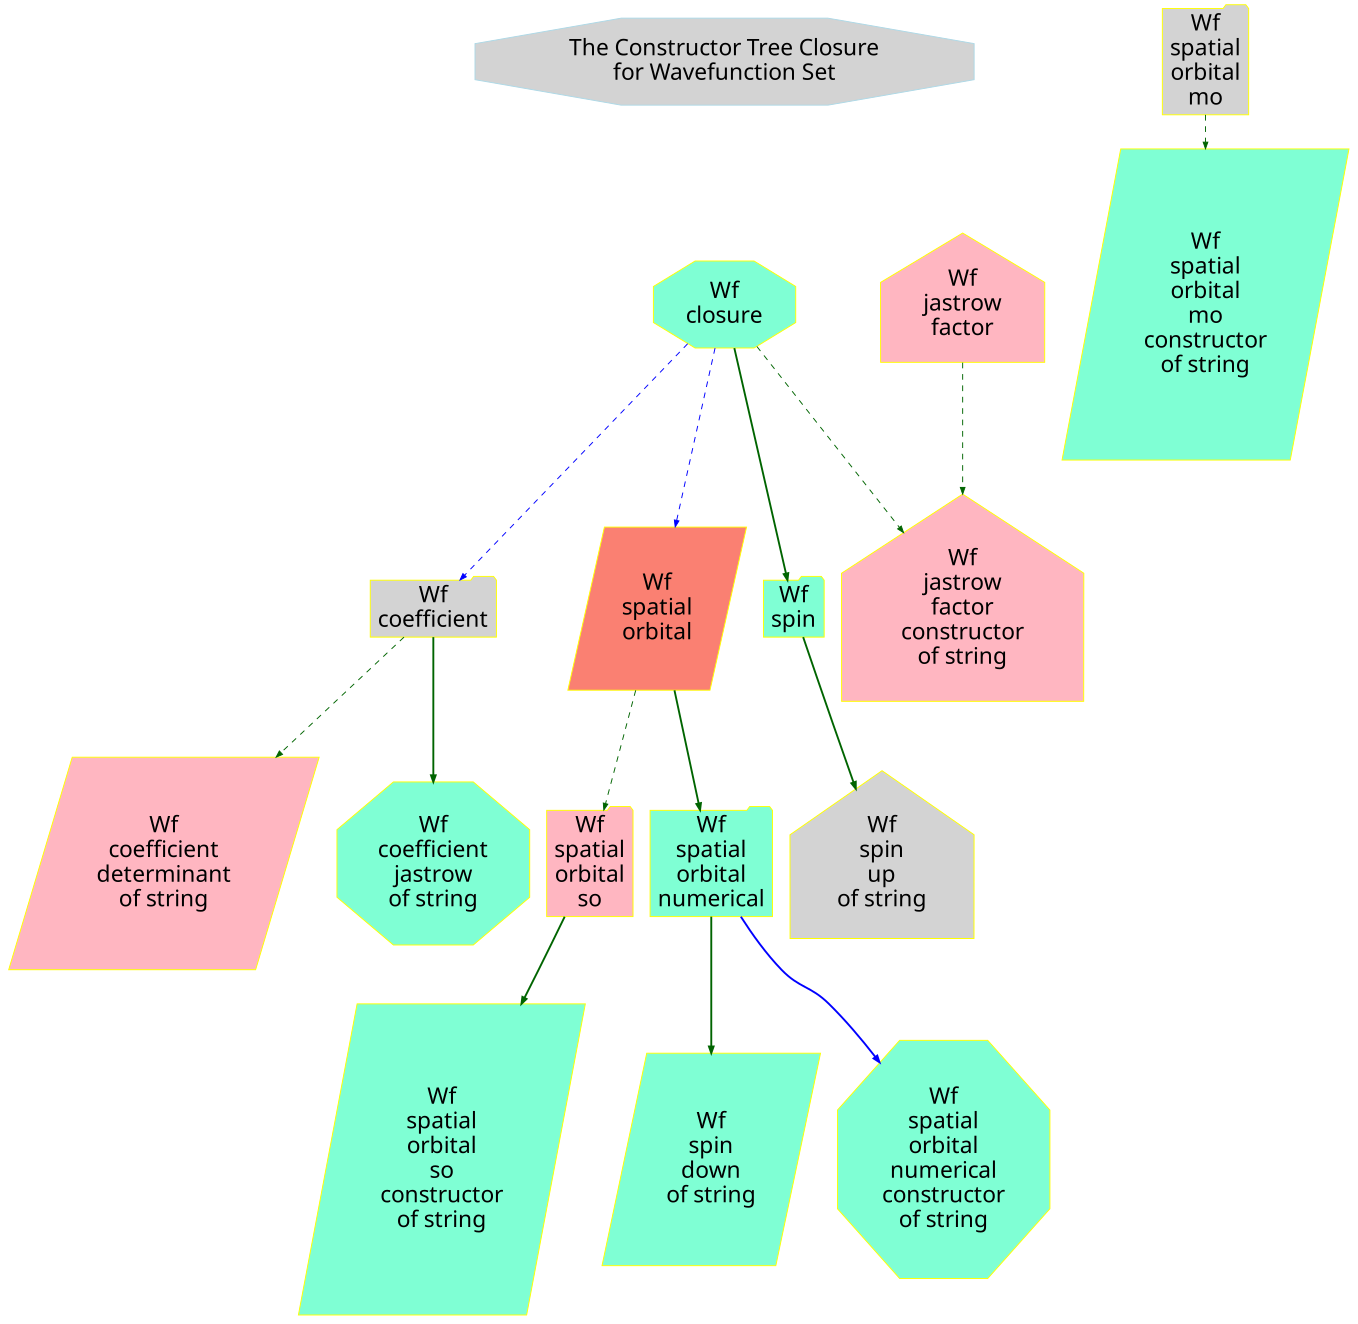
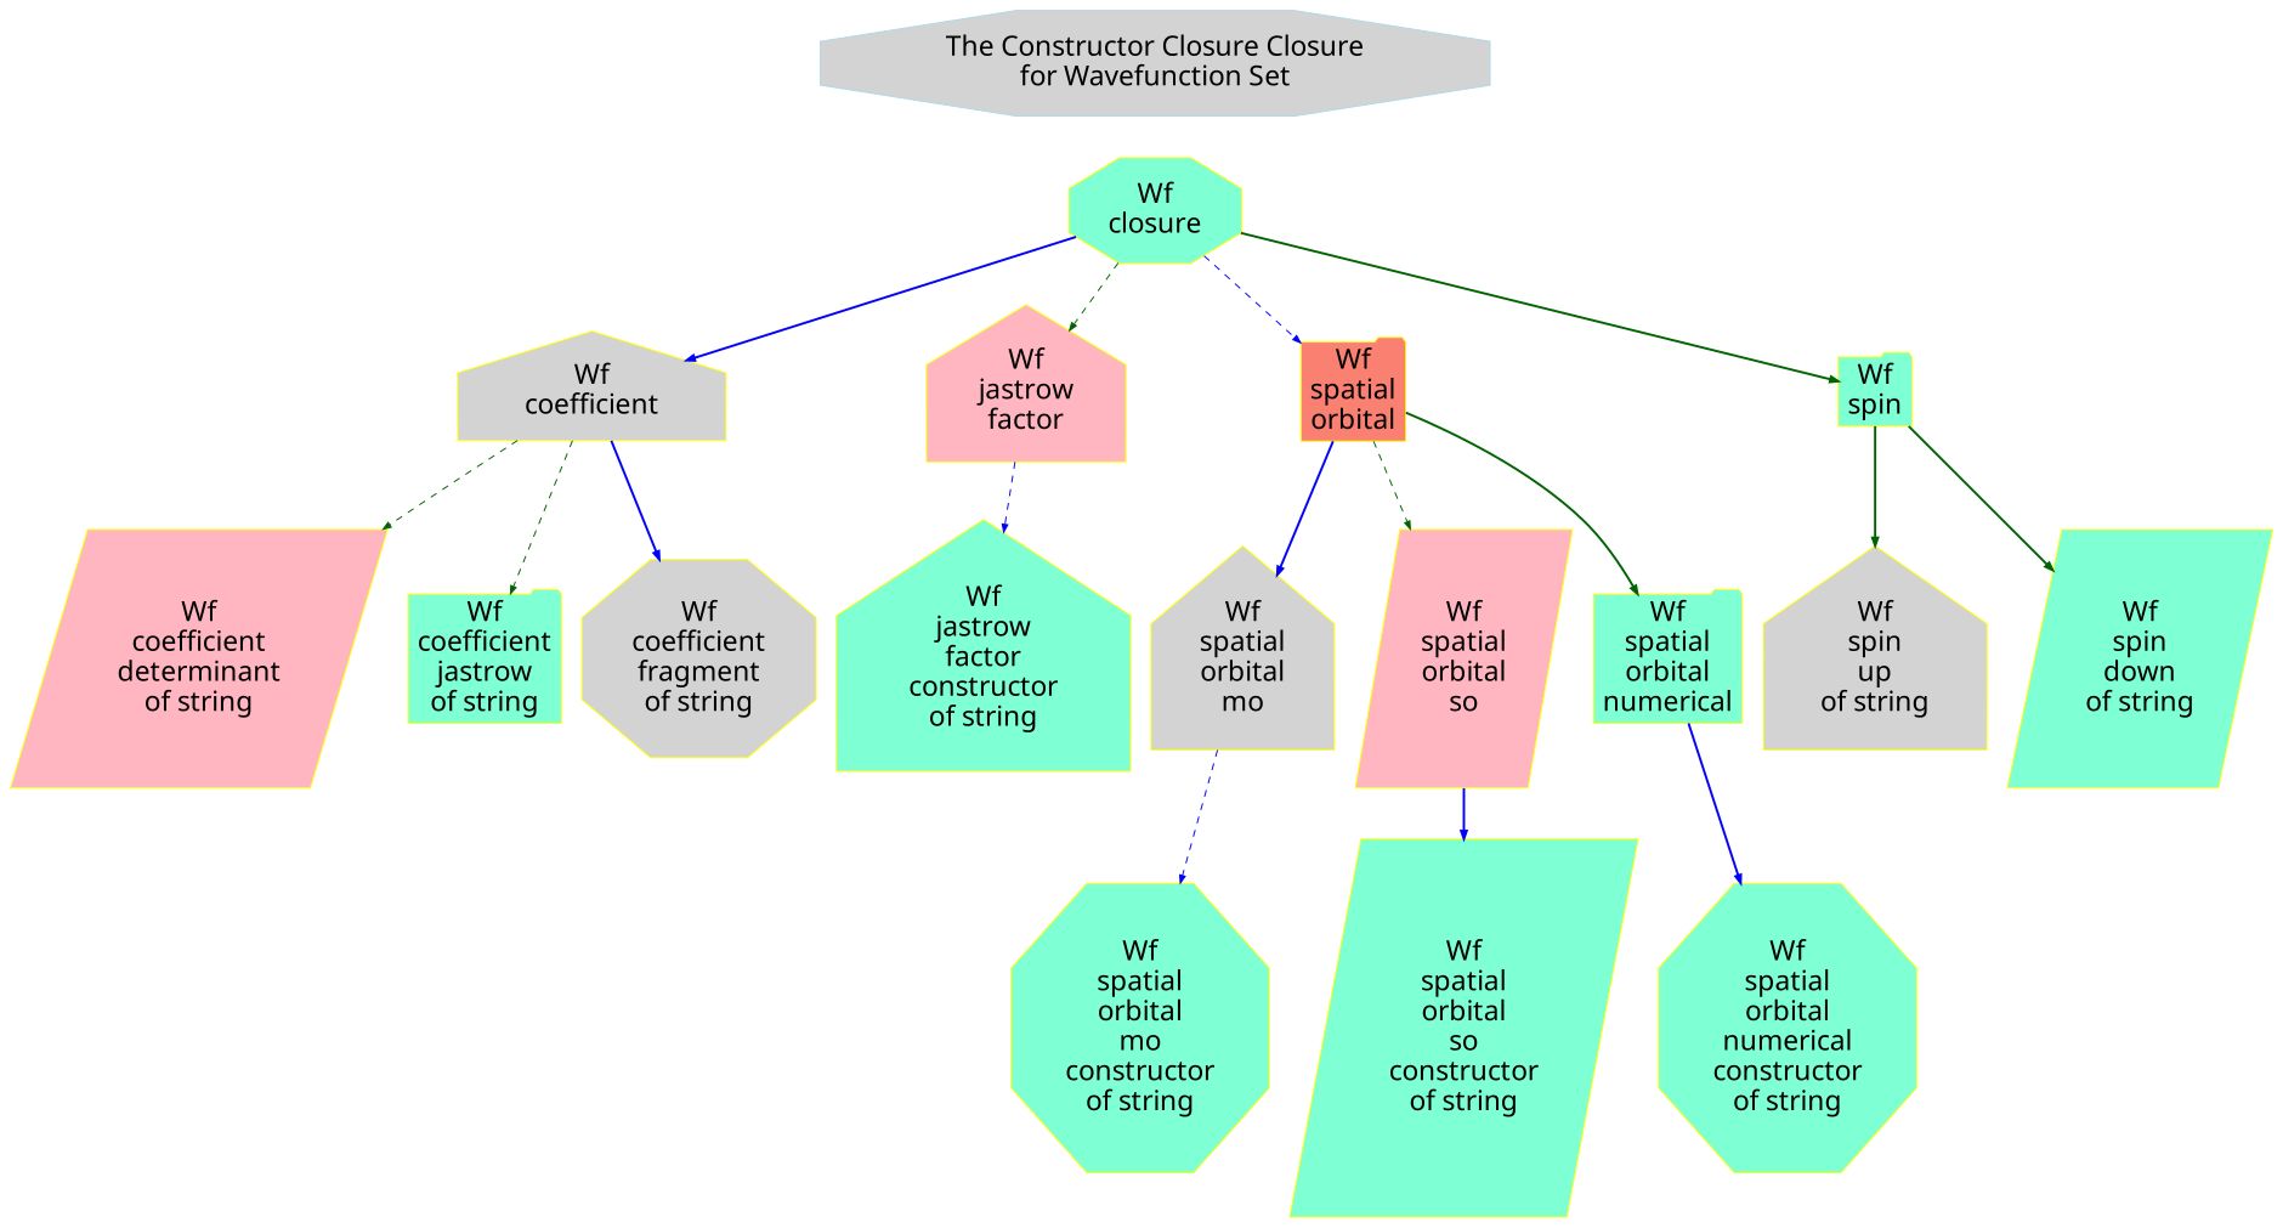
  digraph {
    fontname="Noto Sans"
    node [color=yellow fillcolor=aquamarine fontcolor=black fontname="Noto Sans" fontsize=24 shape=octagon style=filled]
    edge [arrowsize=0.7 dir=down fontname="Noto Sans" fontsize=25 style=bold color=darkgreen]
-   n1 [color=lightblue fillcolor=lightgrey label="The Constructor Tree Closure\nfor Wavefunction Set"]
+   n1 [color=lightblue fillcolor=lightgrey label="The Constructor Closure Closure\nfor Wavefunction Set"]
    "Wf\nclosure"
-   "Wf\ncoefficient" [fillcolor=lightgrey shape=folder]
+   "Wf\ncoefficient" [fillcolor=lightgrey shape=house]
    "Wf\njastrow\nfactor" [fillcolor=lightpink shape=house]
-   "Wf\nspatial\norbital" [fillcolor=salmon shape=parallelogram]
+   "Wf\nspatial\norbital" [fillcolor=salmon shape=folder]
    "Wf\nspin" [shape=folder]
    "Wf\ncoefficient\ndeterminant\nof string" [fillcolor=lightpink shape=parallelogram]
-   "Wf\ncoefficient\njastrow\nof string"
-   "Wf\njastrow\nfactor\nconstructor\nof string" [fillcolor=lightpink shape=house]
-   "Wf\nspatial\norbital\nmo" [fillcolor=lightgrey shape=folder]
-   "Wf\nspatial\norbital\nso" [fillcolor=lightpink shape=folder]
+   "Wf\ncoefficient\njastrow\nof string" [shape=folder]
+   "Wf\ncoefficient\nfragment\nof string" [fillcolor=lightgrey]
+   "Wf\njastrow\nfactor\nconstructor\nof string" [shape=house]
+   "Wf\nspatial\norbital\nmo" [fillcolor=lightgrey shape=house]
+   "Wf\nspatial\norbital\nso" [fillcolor=lightpink shape=parallelogram]
    "Wf\nspatial\norbital\nnumerical" [shape=folder]
    "Wf\nspin\nup\nof string" [fillcolor=lightgrey shape=house]
    "Wf\nspin\ndown\nof string" [shape=parallelogram]
-   "Wf\nspatial\norbital\nmo\nconstructor\nof string" [shape=parallelogram]
+   "Wf\nspatial\norbital\nmo\nconstructor\nof string"
    "Wf\nspatial\norbital\nso\nconstructor\nof string" [shape=parallelogram]
    "Wf\nspatial\norbital\nnumerical\nconstructor\nof string"
    n1 -> "Wf\nclosure" [style=invis color=""]
-   "Wf\nclosure" -> "Wf\ncoefficient" [color=blue style=dashed]
-   "Wf\nclosure" -> "Wf\njastrow\nfactor\nconstructor\nof string" [style=dashed]
+   "Wf\nclosure" -> "Wf\ncoefficient" [color=blue]
+   "Wf\nclosure" -> "Wf\njastrow\nfactor" [style=dashed]
    "Wf\nclosure" -> "Wf\nspatial\norbital" [color=blue style=dashed]
    "Wf\nclosure" -> "Wf\nspin"
    "Wf\ncoefficient" -> "Wf\ncoefficient\ndeterminant\nof string" [style=dashed]
-   "Wf\ncoefficient" -> "Wf\ncoefficient\njastrow\nof string"
-   "Wf\njastrow\nfactor" -> "Wf\njastrow\nfactor\nconstructor\nof string" [style=dashed]
+   "Wf\ncoefficient" -> "Wf\ncoefficient\njastrow\nof string" [style=dashed]
+   "Wf\ncoefficient" -> "Wf\ncoefficient\nfragment\nof string" [color=blue]
+   "Wf\njastrow\nfactor" -> "Wf\njastrow\nfactor\nconstructor\nof string" [color=blue style=dashed]
+   "Wf\nspatial\norbital" -> "Wf\nspatial\norbital\nmo" [color=blue]
    "Wf\nspatial\norbital" -> "Wf\nspatial\norbital\nso" [style=dashed]
    "Wf\nspatial\norbital" -> "Wf\nspatial\norbital\nnumerical"
    "Wf\nspin" -> "Wf\nspin\nup\nof string"
-   "Wf\nspatial\norbital\nnumerical" -> "Wf\nspin\ndown\nof string"
-   "Wf\nspatial\norbital\nmo" -> "Wf\nspatial\norbital\nmo\nconstructor\nof string" [style=dashed]
-   "Wf\nspatial\norbital\nso" -> "Wf\nspatial\norbital\nso\nconstructor\nof string"
+   "Wf\nspin" -> "Wf\nspin\ndown\nof string"
+   "Wf\nspatial\norbital\nmo" -> "Wf\nspatial\norbital\nmo\nconstructor\nof string" [color=blue style=dashed]
+   "Wf\nspatial\norbital\nso" -> "Wf\nspatial\norbital\nso\nconstructor\nof string" [color=blue]
    "Wf\nspatial\norbital\nnumerical" -> "Wf\nspatial\norbital\nnumerical\nconstructor\nof string" [color=blue]
  }
